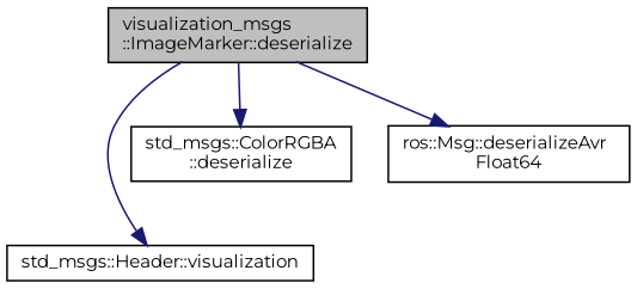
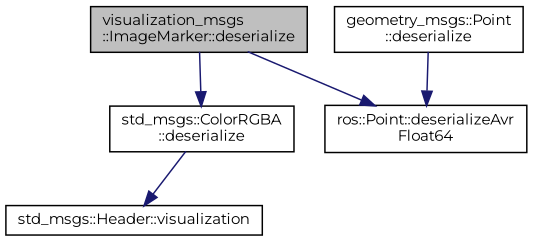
  digraph {
    fontname=Montserrat
    rankdir=TB
    node [color=black fillcolor=white fontname=Montserrat fontsize=10 shape=record style=filled]
    edge [color=midnightblue fontname=Montserrat fontsize=10 labelfontname=Helvetica labelfontsize=10 style=solid]
    n1 [fillcolor=grey75 fontcolor=black height=0.2 label="visualization_msgs\l::ImageMarker::deserialize" width=0.4]
    n2 [height=0.2 label="std_msgs::Header::visualization" width=0.4]
    n3 [height=0.2 label="std_msgs::ColorRGBA\l::deserialize" width=0.4]
-   n4 [height=0.2 label="ros::Msg::deserializeAvr\lFloat64" width=0.4]
-   n1 -> n2
+   n4 [height=0.2 label="ros::Point::deserializeAvr\lFloat64" width=0.4]
+   n5 [height=0.2 label="geometry_msgs::Point\l::deserialize" width=0.4]
+   n3 -> n2
    n1 -> n3
    n1 -> n4
+   n5 -> n4
  }
